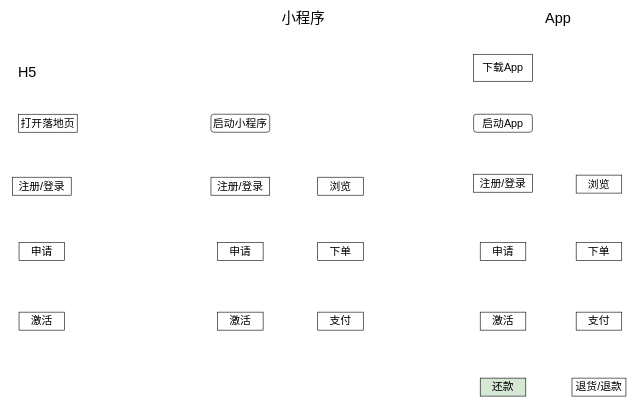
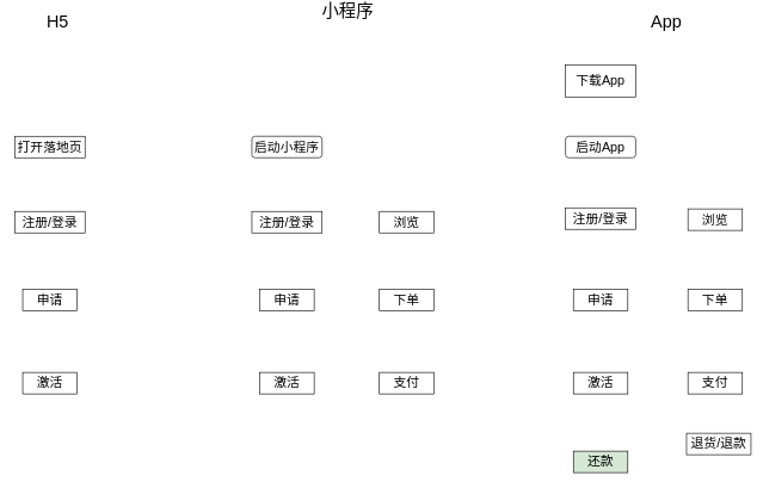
  <mxCell id="0" />
  <mxCell id="1" parent="0" />
  <mxCell id="2" value="&lt;font style=&quot;font-size: 18px&quot;&gt;注册/登录&lt;/font&gt;" style="rounded=0;whiteSpace=wrap;html=1;" vertex="1" parent="1"><mxGeometry x="20" y="295" width="98" height="30" as="geometry" /></mxCell>
- <mxCell id="3" value="&lt;font style=&quot;font-size: 24px&quot;&gt;H5&lt;/font&gt;" style="text;html=1;strokeColor=none;fillColor=none;align=center;verticalAlign=middle;whiteSpace=wrap;rounded=0;direction=west;" vertex="1" parent="1"><mxGeometry x="25" y="110" width="40" height="20" as="geometry" /></mxCell>
- <mxCell id="4" value="&lt;span style=&quot;font-size: 24px&quot;&gt;小程序&lt;/span&gt;" style="text;html=1;strokeColor=none;fillColor=none;align=center;verticalAlign=middle;whiteSpace=wrap;rounded=0;direction=west;" vertex="1" parent="1"><mxGeometry x="460" y="20" width="90" height="20" as="geometry" /></mxCell>
+ <mxCell id="3" value="&lt;font style=&quot;font-size: 24px&quot;&gt;H5&lt;/font&gt;" style="text;html=1;strokeColor=none;fillColor=none;align=center;verticalAlign=middle;whiteSpace=wrap;rounded=0;direction=west;" vertex="1" parent="1"><mxGeometry x="60" y="20" width="40" height="20" as="geometry" /></mxCell>
+ <mxCell id="4" value="&lt;span style=&quot;font-size: 24px&quot;&gt;小程序&lt;/span&gt;" style="text;html=1;strokeColor=none;fillColor=none;align=center;verticalAlign=middle;whiteSpace=wrap;rounded=0;direction=west;" vertex="1" parent="1"><mxGeometry x="440" y="5" width="90" height="20" as="geometry" /></mxCell>
  <mxCell id="5" value="&lt;font style=&quot;font-size: 24px&quot;&gt;App&lt;/font&gt;" style="text;html=1;strokeColor=none;fillColor=none;align=center;verticalAlign=middle;whiteSpace=wrap;rounded=0;direction=west;" vertex="1" parent="1"><mxGeometry x="910" y="20" width="40" height="20" as="geometry" /></mxCell>
  <mxCell id="6" value="&lt;font style=&quot;font-size: 18px&quot;&gt;申请&lt;/font&gt;" style="rounded=0;whiteSpace=wrap;html=1;" vertex="1" parent="1"><mxGeometry x="31" y="404" width="76" height="30" as="geometry" /></mxCell>
  <mxCell id="7" value="&lt;font style=&quot;font-size: 18px&quot;&gt;激活&lt;/font&gt;" style="rounded=0;whiteSpace=wrap;html=1;" vertex="1" parent="1"><mxGeometry x="31" y="520" width="76" height="30" as="geometry" /></mxCell>
  <mxCell id="8" value="&lt;font style=&quot;font-size: 18px&quot;&gt;注册/登录&lt;/font&gt;" style="rounded=0;whiteSpace=wrap;html=1;" vertex="1" parent="1"><mxGeometry x="351" y="295" width="98" height="30" as="geometry" /></mxCell>
  <mxCell id="9" value="&lt;font style=&quot;font-size: 18px&quot;&gt;申请&lt;/font&gt;" style="rounded=0;whiteSpace=wrap;html=1;" vertex="1" parent="1"><mxGeometry x="362" y="404" width="76" height="30" as="geometry" /></mxCell>
  <mxCell id="10" value="&lt;font style=&quot;font-size: 18px&quot;&gt;激活&lt;/font&gt;" style="rounded=0;whiteSpace=wrap;html=1;" vertex="1" parent="1"><mxGeometry x="362" y="520" width="76" height="30" as="geometry" /></mxCell>
  <mxCell id="11" value="&lt;font style=&quot;font-size: 18px&quot;&gt;浏览&lt;br&gt;&lt;/font&gt;" style="rounded=0;whiteSpace=wrap;html=1;" vertex="1" parent="1"><mxGeometry x="529" y="295" width="76" height="30" as="geometry" /></mxCell>
  <mxCell id="12" value="&lt;font style=&quot;font-size: 18px&quot;&gt;下单&lt;br&gt;&lt;/font&gt;" style="rounded=0;whiteSpace=wrap;html=1;" vertex="1" parent="1"><mxGeometry x="529" y="404" width="76" height="30" as="geometry" /></mxCell>
  <mxCell id="13" value="&lt;font style=&quot;font-size: 18px&quot;&gt;支付&lt;br&gt;&lt;/font&gt;" style="rounded=0;whiteSpace=wrap;html=1;" vertex="1" parent="1"><mxGeometry x="529" y="520" width="76" height="30" as="geometry" /></mxCell>
  <mxCell id="14" value="&lt;font style=&quot;font-size: 18px&quot;&gt;激活&lt;/font&gt;" style="rounded=0;whiteSpace=wrap;html=1;" vertex="1" parent="1"><mxGeometry x="800" y="520" width="76" height="30" as="geometry" /></mxCell>
  <mxCell id="15" value="&lt;font style=&quot;font-size: 18px&quot;&gt;注册/登录&lt;/font&gt;" style="rounded=0;whiteSpace=wrap;html=1;" vertex="1" parent="1"><mxGeometry x="789" y="290" width="98" height="30" as="geometry" /></mxCell>
  <mxCell id="16" value="&lt;font style=&quot;font-size: 18px&quot;&gt;申请&lt;/font&gt;" style="rounded=0;whiteSpace=wrap;html=1;" vertex="1" parent="1"><mxGeometry x="800" y="404" width="76" height="30" as="geometry" /></mxCell>
  <mxCell id="17" value="&lt;span style=&quot;font-size: 18px&quot;&gt;还款&lt;/span&gt;" style="rounded=0;whiteSpace=wrap;html=1;fillColor=#d5e8d4;" vertex="1" parent="1"><mxGeometry x="800" y="630" width="76" height="30" as="geometry" /></mxCell>
  <mxCell id="18" value="&lt;font style=&quot;font-size: 18px&quot;&gt;启动App&lt;/font&gt;" style="whiteSpace=wrap;html=1;rounded=1;" vertex="1" parent="1"><mxGeometry x="789" y="190" width="98" height="30" as="geometry" /></mxCell>
  <mxCell id="19" value="&lt;span style=&quot;font-size: 18px&quot;&gt;启动小程序&lt;/span&gt;" style="whiteSpace=wrap;html=1;rounded=1;" vertex="1" parent="1"><mxGeometry x="351" y="190" width="98" height="30" as="geometry" /></mxCell>
- <mxCell id="20" value="&lt;font style=&quot;font-size: 18px&quot;&gt;打开落地页&lt;/font&gt;" style="rounded=0;whiteSpace=wrap;html=1;" vertex="1" parent="1"><mxGeometry x="30" y="190" width="98" height="30" as="geometry" /></mxCell>
+ <mxCell id="20" value="&lt;font style=&quot;font-size: 18px&quot;&gt;打开落地页&lt;/font&gt;" style="rounded=0;whiteSpace=wrap;html=1;" vertex="1" parent="1"><mxGeometry x="20" y="190" width="98" height="30" as="geometry" /></mxCell>
  <mxCell id="21" value="&lt;font style=&quot;font-size: 18px&quot;&gt;下载App&lt;/font&gt;" style="rounded=0;whiteSpace=wrap;html=1;" vertex="1" parent="1"><mxGeometry x="789" y="90" width="98" height="45" as="geometry" /></mxCell>
  <mxCell id="22" value="&lt;font style=&quot;font-size: 18px&quot;&gt;浏览&lt;br&gt;&lt;/font&gt;" style="rounded=0;whiteSpace=wrap;html=1;" vertex="1" parent="1"><mxGeometry x="960" y="291.5" width="76" height="30" as="geometry" /></mxCell>
  <mxCell id="23" value="&lt;font style=&quot;font-size: 18px&quot;&gt;下单&lt;br&gt;&lt;/font&gt;" style="rounded=0;whiteSpace=wrap;html=1;" vertex="1" parent="1"><mxGeometry x="960" y="404" width="76" height="30" as="geometry" /></mxCell>
  <mxCell id="24" value="&lt;font style=&quot;font-size: 18px&quot;&gt;支付&lt;br&gt;&lt;/font&gt;" style="rounded=0;whiteSpace=wrap;html=1;" vertex="1" parent="1"><mxGeometry x="960" y="520" width="76" height="30" as="geometry" /></mxCell>
- <mxCell id="25" value="&lt;font style=&quot;font-size: 18px&quot;&gt;退货/退款&lt;br&gt;&lt;/font&gt;" style="rounded=0;whiteSpace=wrap;html=1;" vertex="1" parent="1"><mxGeometry x="953" y="630" width="90" height="30" as="geometry" /></mxCell>
+ <mxCell id="25" value="&lt;font style=&quot;font-size: 18px&quot;&gt;退货/退款&lt;br&gt;&lt;/font&gt;" style="rounded=0;whiteSpace=wrap;html=1;" vertex="1" parent="1"><mxGeometry x="958" y="605" width="90" height="30" as="geometry" /></mxCell>
